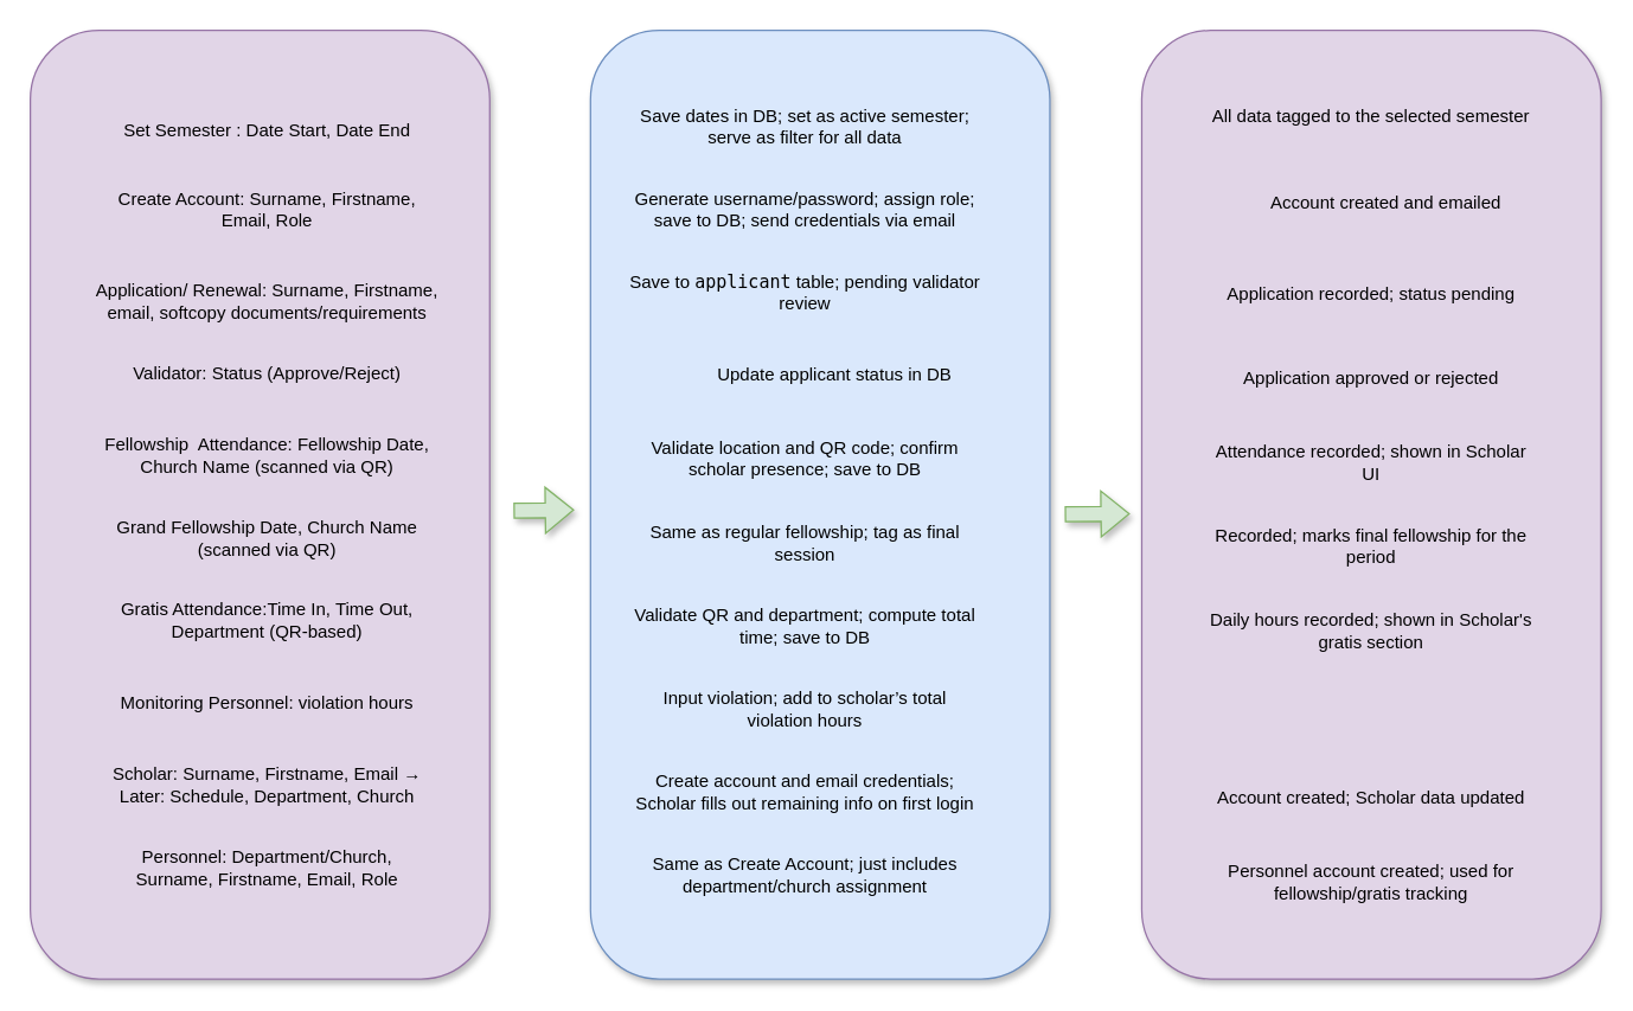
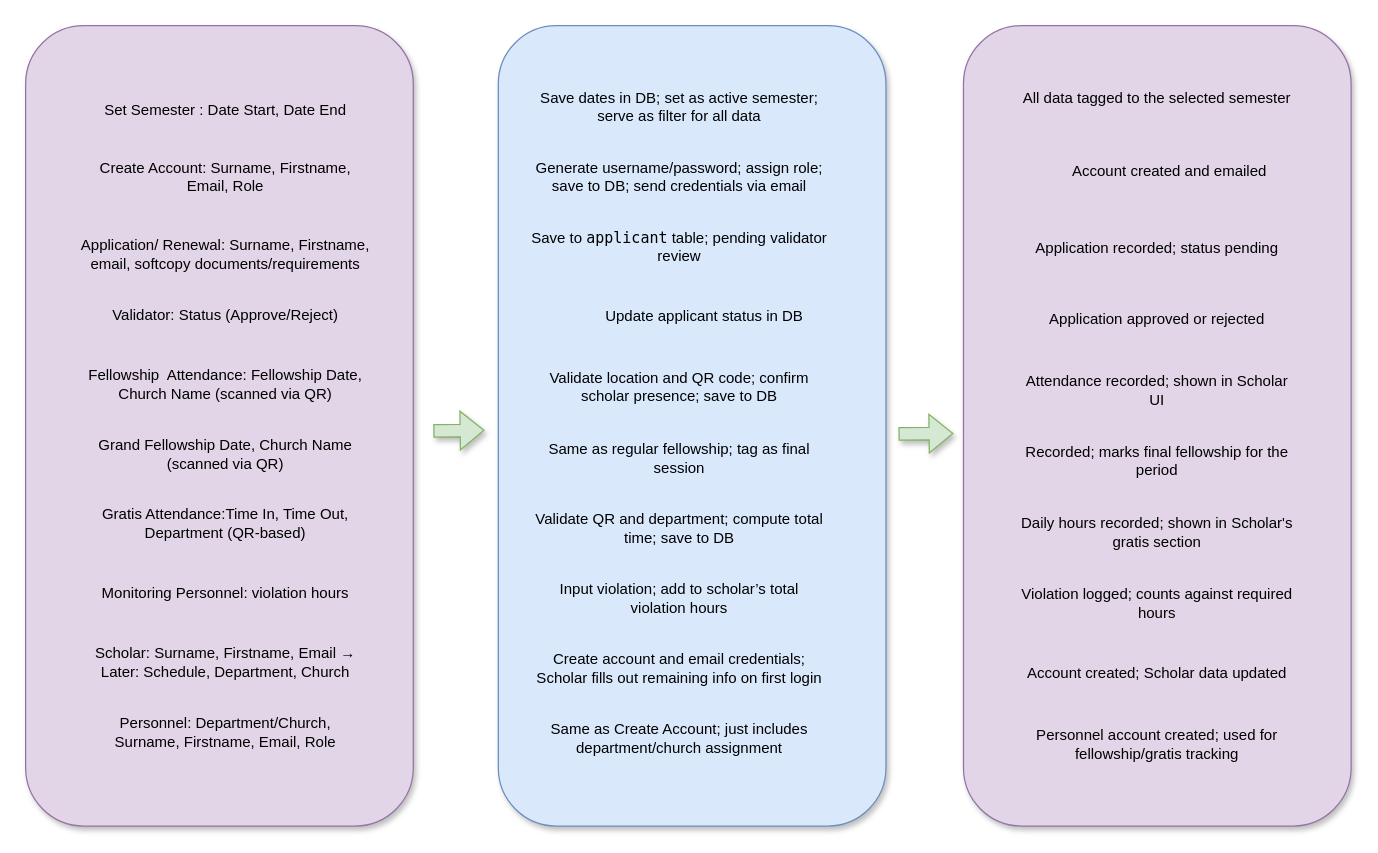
  <mxCell id="0" />
  <mxCell id="1" parent="0" />
  <mxCell id="2" value="&lt;div&gt;&lt;br&gt;&lt;/div&gt;" style="rounded=1;whiteSpace=wrap;html=1;fillColor=#e1d5e7;strokeColor=#9673a6;glass=0;shadow=1;" vertex="1" parent="1"><mxGeometry x="20" y="20" width="310" height="640" as="geometry" /></mxCell>
  <mxCell id="3" value="&lt;div&gt;&lt;br&gt;&lt;/div&gt;" style="rounded=1;whiteSpace=wrap;html=1;fillColor=#dae8fc;strokeColor=#6c8ebf;shadow=1;" vertex="1" parent="1"><mxGeometry x="398" y="20" width="310" height="640" as="geometry" /></mxCell>
  <mxCell id="4" value="&lt;div&gt;&lt;br&gt;&lt;/div&gt;" style="rounded=1;whiteSpace=wrap;html=1;fillColor=#e1d5e7;strokeColor=#9673a6;shadow=1;" vertex="1" parent="1"><mxGeometry x="770" y="20" width="310" height="640" as="geometry" /></mxCell>
  <mxCell id="5" value="&lt;table&gt;&lt;tbody&gt;&lt;tr&gt;&lt;td data-col-size=&quot;sm&quot; data-end=&quot;1063&quot; data-start=&quot;1033&quot;&gt;&lt;strong data-end=&quot;1051&quot; data-start=&quot;1035&quot;&gt;&lt;/strong&gt;&lt;/td&gt;&lt;/tr&gt;&lt;/tbody&gt;&lt;/table&gt;&lt;table&gt;&lt;tbody&gt;&lt;tr&gt;&lt;td data-col-size=&quot;md&quot; data-end=&quot;1138&quot; data-start=&quot;1063&quot;&gt;Set Semester : Date Start, Date End&lt;/td&gt;&lt;/tr&gt;&lt;/tbody&gt;&lt;/table&gt;" style="text;html=1;align=center;verticalAlign=middle;whiteSpace=wrap;rounded=0;" vertex="1" parent="1"><mxGeometry x="70" y="70" width="220" height="30" as="geometry" /></mxCell>
  <mxCell id="6" value="&lt;div&gt;&lt;div&gt;&lt;span style=&quot;background-color: transparent; color: light-dark(rgb(0, 0, 0), rgb(255, 255, 255));&quot;&gt;Create Account: Surname, Firstname, Email, Role&lt;/span&gt;&lt;/div&gt;&lt;/div&gt;" style="text;html=1;align=center;verticalAlign=middle;whiteSpace=wrap;rounded=0;" vertex="1" parent="1"><mxGeometry x="70" y="126" width="220" height="30" as="geometry" /></mxCell>
  <mxCell id="7" value="&lt;br&gt;&lt;div&gt;&lt;div&gt;&lt;span style=&quot;background-color: transparent; color: light-dark(rgb(0, 0, 0), rgb(255, 255, 255));&quot;&gt;Application/ Renewal: Surname, Firstname, email, softcopy documents/requirements&lt;/span&gt;&lt;/div&gt;&lt;/div&gt;" style="text;html=1;align=center;verticalAlign=middle;whiteSpace=wrap;rounded=0;" vertex="1" parent="1"><mxGeometry x="55" y="181" width="250" height="30" as="geometry" /></mxCell>
  <mxCell id="8" value="&lt;div&gt;Validator:&amp;nbsp;Status (Approve/Reject)&lt;/div&gt;" style="text;html=1;align=center;verticalAlign=middle;whiteSpace=wrap;rounded=0;" vertex="1" parent="1"><mxGeometry x="60" y="237" width="240" height="30" as="geometry" /></mxCell>
  <mxCell id="9" value="Fellowship&amp;nbsp; Attendance: Fellowship Date, Church Name (scanned via QR)" style="text;html=1;align=center;verticalAlign=middle;whiteSpace=wrap;rounded=0;" vertex="1" parent="1"><mxGeometry x="50" y="292" width="260" height="30" as="geometry" /></mxCell>
  <mxCell id="10" value="&lt;div&gt;Grand Fellowship Date, Church Name (scanned via QR)&lt;/div&gt;" style="text;html=1;align=center;verticalAlign=middle;whiteSpace=wrap;rounded=0;" vertex="1" parent="1"><mxGeometry x="55" y="348" width="250" height="30" as="geometry" /></mxCell>
  <mxCell id="11" value="Gratis Attendance:Time In, Time Out, Department (QR-based)" style="text;html=1;align=center;verticalAlign=middle;whiteSpace=wrap;rounded=0;" vertex="1" parent="1"><mxGeometry x="65" y="403" width="230" height="30" as="geometry" /></mxCell>
  <mxCell id="12" value="Monitoring Personnel: violation hours" style="text;html=1;align=center;verticalAlign=middle;whiteSpace=wrap;rounded=0;" vertex="1" parent="1"><mxGeometry x="65" y="459" width="230" height="30" as="geometry" /></mxCell>
  <mxCell id="13" value="Scholar: Surname, Firstname, Email → Later: Schedule, Department, Church" style="text;html=1;align=center;verticalAlign=middle;whiteSpace=wrap;rounded=0;" vertex="1" parent="1"><mxGeometry x="60" y="514" width="240" height="30" as="geometry" /></mxCell>
  <mxCell id="14" value="&lt;div&gt;&lt;div&gt;Personnel: Department/Church, Surname, Firstname, Email, Role&lt;/div&gt;&lt;/div&gt;" style="text;html=1;align=center;verticalAlign=middle;whiteSpace=wrap;rounded=0;" vertex="1" parent="1"><mxGeometry x="70" y="570" width="220" height="30" as="geometry" /></mxCell>
  <mxCell id="15" value="Save dates in DB; set as active semester; serve as filter for all data" style="text;html=1;align=center;verticalAlign=middle;whiteSpace=wrap;rounded=0;" vertex="1" parent="1"><mxGeometry x="423" y="70" width="240" height="30" as="geometry" /></mxCell>
  <mxCell id="16" value="Generate username/password; assign role; save to DB; send credentials via email" style="text;html=1;align=center;verticalAlign=middle;whiteSpace=wrap;rounded=0;" vertex="1" parent="1"><mxGeometry x="423" y="121" width="240" height="40" as="geometry" /></mxCell>
  <mxCell id="17" value="Save to &lt;code data-end=&quot;1857&quot; data-start=&quot;1846&quot;&gt;applicant&lt;/code&gt; table; pending validator review" style="text;html=1;align=center;verticalAlign=middle;whiteSpace=wrap;rounded=0;" vertex="1" parent="1"><mxGeometry x="423" y="177" width="240" height="40" as="geometry" /></mxCell>
  <mxCell id="18" value="Update applicant status in DB" style="text;html=1;align=center;verticalAlign=middle;whiteSpace=wrap;rounded=0;" vertex="1" parent="1"><mxGeometry x="443" y="233" width="240" height="40" as="geometry" /></mxCell>
  <mxCell id="19" value="Validate location and QR code; confirm scholar presence; save to DB" style="text;html=1;align=center;verticalAlign=middle;whiteSpace=wrap;rounded=0;" vertex="1" parent="1"><mxGeometry x="423" y="289" width="240" height="40" as="geometry" /></mxCell>
  <mxCell id="20" value="Same as regular fellowship; tag as final session" style="text;html=1;align=center;verticalAlign=middle;whiteSpace=wrap;rounded=0;" vertex="1" parent="1"><mxGeometry x="423" y="346" width="240" height="40" as="geometry" /></mxCell>
  <mxCell id="21" value="Validate QR and department; compute total time; save to DB" style="text;html=1;align=center;verticalAlign=middle;whiteSpace=wrap;rounded=0;" vertex="1" parent="1"><mxGeometry x="423" y="402" width="240" height="40" as="geometry" /></mxCell>
  <mxCell id="22" value="Input violation; add to scholar’s total violation hours" style="text;html=1;align=center;verticalAlign=middle;whiteSpace=wrap;rounded=0;" vertex="1" parent="1"><mxGeometry x="423" y="458" width="240" height="40" as="geometry" /></mxCell>
  <mxCell id="23" value="Create account and email credentials; Scholar fills out remaining info on first login" style="text;html=1;align=center;verticalAlign=middle;whiteSpace=wrap;rounded=0;" vertex="1" parent="1"><mxGeometry x="423" y="514" width="240" height="40" as="geometry" /></mxCell>
  <mxCell id="24" value="Same as Create Account; just includes department/church assignment" style="text;html=1;align=center;verticalAlign=middle;whiteSpace=wrap;rounded=0;" vertex="1" parent="1"><mxGeometry x="423" y="570" width="240" height="40" as="geometry" /></mxCell>
  <mxCell id="25" value="&#10;All data tagged to the selected semester&#10;&#10;" style="text;html=1;align=center;verticalAlign=middle;whiteSpace=wrap;rounded=0;" vertex="1" parent="1"><mxGeometry x="815" y="70" width="220" height="30" as="geometry" /></mxCell>
  <mxCell id="26" value="Account created and emailed" style="text;html=1;align=center;verticalAlign=middle;whiteSpace=wrap;rounded=0;" vertex="1" parent="1"><mxGeometry x="825" y="122" width="220" height="30" as="geometry" /></mxCell>
  <mxCell id="27" value="Application recorded; status pending" style="text;html=1;align=center;verticalAlign=middle;whiteSpace=wrap;rounded=0;" vertex="1" parent="1"><mxGeometry x="815" y="183" width="220" height="30" as="geometry" /></mxCell>
  <mxCell id="28" value="Application approved or rejected" style="text;html=1;align=center;verticalAlign=middle;whiteSpace=wrap;rounded=0;" vertex="1" parent="1"><mxGeometry x="815" y="240" width="220" height="30" as="geometry" /></mxCell>
  <mxCell id="29" value="Attendance recorded; shown in Scholar UI" style="text;html=1;align=center;verticalAlign=middle;whiteSpace=wrap;rounded=0;" vertex="1" parent="1"><mxGeometry x="815" y="297" width="220" height="30" as="geometry" /></mxCell>
  <mxCell id="30" value="Recorded; marks final fellowship for the period" style="text;html=1;align=center;verticalAlign=middle;whiteSpace=wrap;rounded=0;" vertex="1" parent="1"><mxGeometry x="815" y="353" width="220" height="30" as="geometry" /></mxCell>
  <mxCell id="31" value="Daily hours recorded; shown in Scholar's gratis section" style="text;html=1;align=center;verticalAlign=middle;whiteSpace=wrap;rounded=0;" vertex="1" parent="1"><mxGeometry x="815" y="410" width="220" height="30" as="geometry" /></mxCell>
+ <mxCell id="32" value="Violation logged; counts against required hours" style="text;html=1;align=center;verticalAlign=middle;whiteSpace=wrap;rounded=0;" vertex="1" parent="1"><mxGeometry x="815" y="467" width="220" height="30" as="geometry" /></mxCell>
  <mxCell id="33" value="Account created; Scholar data updated" style="text;html=1;align=center;verticalAlign=middle;whiteSpace=wrap;rounded=0;" vertex="1" parent="1"><mxGeometry x="815" y="523" width="220" height="30" as="geometry" /></mxCell>
  <mxCell id="34" value="Personnel account created; used for fellowship/gratis tracking" style="text;html=1;align=center;verticalAlign=middle;whiteSpace=wrap;rounded=0;" vertex="1" parent="1"><mxGeometry x="815" y="580" width="220" height="30" as="geometry" /></mxCell>
  <mxCell id="35" value="" style="shape=flexArrow;endArrow=classic;html=1;rounded=0;fillColor=#d5e8d4;strokeColor=#82b366;shadow=1;" edge="1" parent="1"><mxGeometry width="50" height="50" relative="1" as="geometry"><mxPoint x="346" y="344" as="sourcePoint" /><mxPoint x="387" y="343.5" as="targetPoint" /></mxGeometry></mxCell>
  <mxCell id="36" value="" style="shape=flexArrow;endArrow=classic;html=1;rounded=0;fillColor=#d5e8d4;strokeColor=#82b366;shadow=1;flowAnimation=0;" edge="1" parent="1"><mxGeometry width="50" height="50" relative="1" as="geometry"><mxPoint x="718" y="346.5" as="sourcePoint" /><mxPoint x="762" y="346" as="targetPoint" /></mxGeometry></mxCell>
